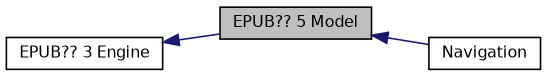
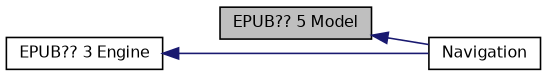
  digraph {
    rankdir=LR
    node [color=black fillcolor=white fontname=Helvetica fontsize=10 shape=record style=filled]
    edge [color=midnightblue dir=back fontname=Helvetica fontsize=10 labelfontname=Helvetica labelfontsize=10 shape=plaintext style=solid]
    n1 [fillcolor=grey75 fontcolor=black height=0.2 label="EPUB?? 5 Model" width=0.4]
    n2 [height=0.2 label=Navigation width=0.4]
    n3 [height=0.2 label="EPUB?? 3 Engine" width=0.4]
    n1 -> n2
-   n3 -> n1
+   n3 -> n2
  }
